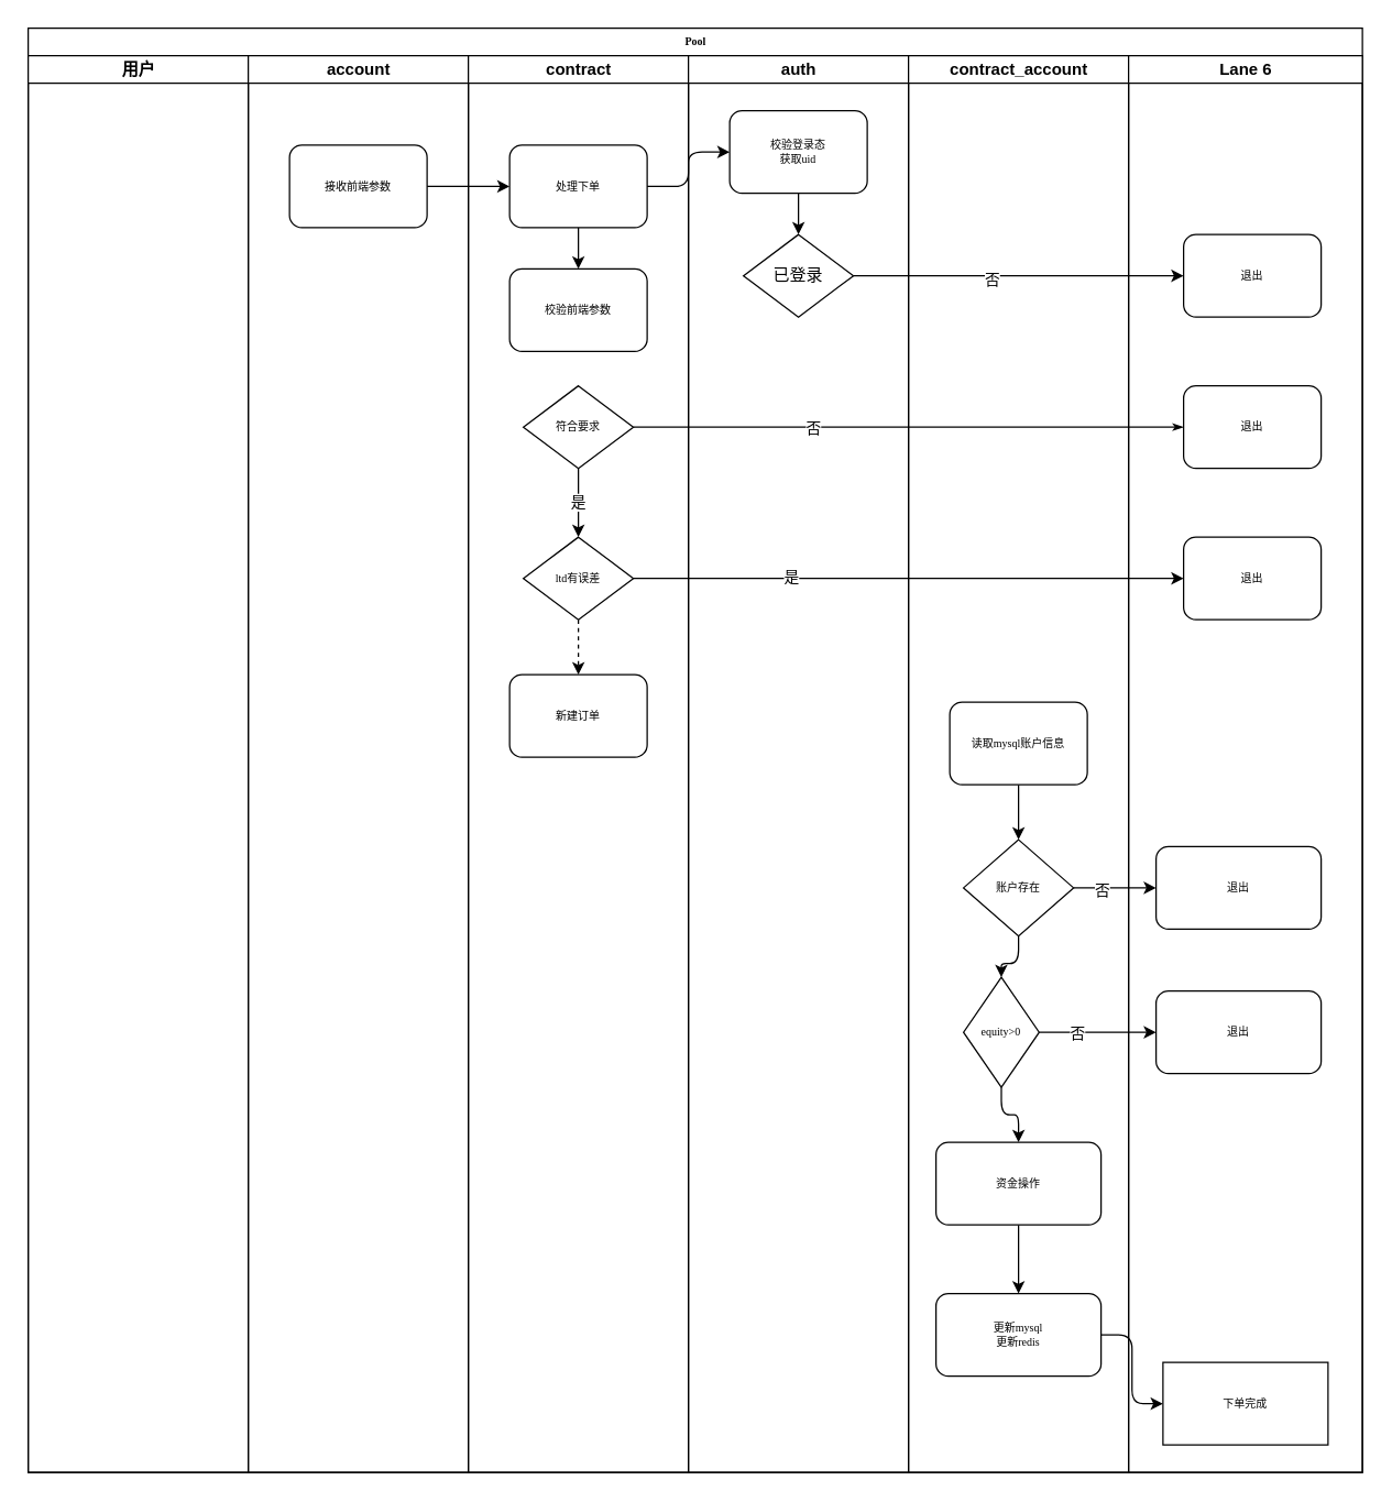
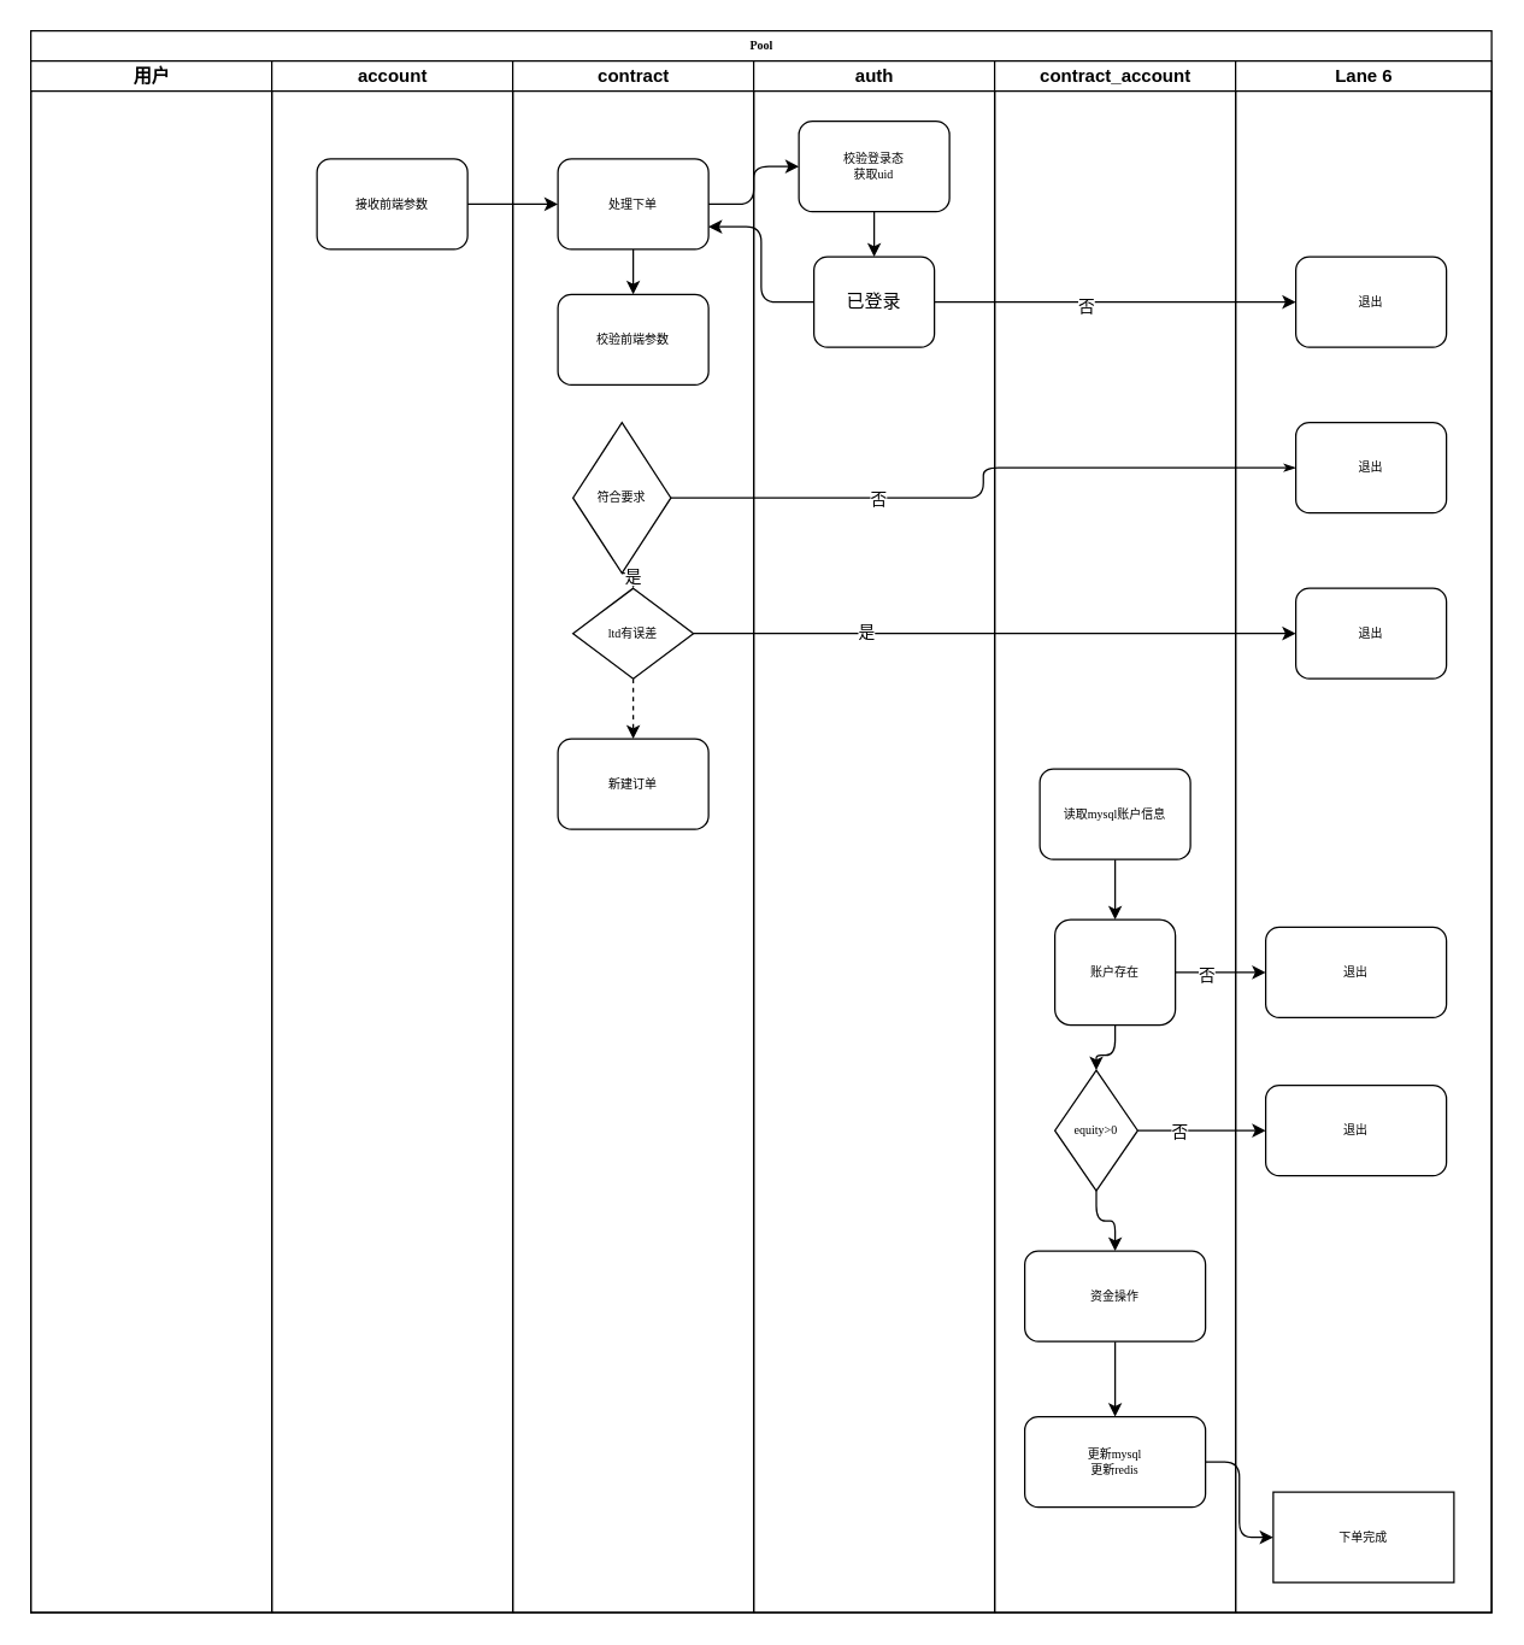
  <mxCell id="0" />
  <mxCell id="1" parent="0" />
  <mxCell id="2" value="Pool" style="swimlane;html=1;childLayout=stackLayout;startSize=20;rounded=0;shadow=0;labelBackgroundColor=none;strokeWidth=1;fontFamily=Verdana;fontSize=8;align=center;" parent="1" vertex="1"><mxGeometry x="20" y="20" width="970" height="1050" as="geometry" /></mxCell>
  <mxCell id="3" value="用户" style="swimlane;html=1;startSize=20;" parent="2" vertex="1"><mxGeometry y="20" width="160" height="1030" as="geometry" /></mxCell>
  <mxCell id="4" style="edgeStyle=orthogonalEdgeStyle;rounded=1;html=1;labelBackgroundColor=none;startArrow=none;startFill=0;startSize=5;endArrow=classicThin;endFill=1;endSize=5;jettySize=auto;orthogonalLoop=1;strokeWidth=1;fontFamily=Verdana;fontSize=8" parent="2" source="11" target="32" edge="1"><mxGeometry relative="1" as="geometry" /></mxCell>
  <mxCell id="5" value="否" style="edgeLabel;html=1;align=center;verticalAlign=middle;resizable=0;points=[];" vertex="1" connectable="0" parent="4"><mxGeometry x="-0.58" y="4" relative="1" as="geometry"><mxPoint x="46" y="4" as="offset" /></mxGeometry></mxCell>
  <mxCell id="6" value="account" style="swimlane;html=1;startSize=20;" parent="2" vertex="1"><mxGeometry x="160" y="20" width="160" height="1030" as="geometry" /></mxCell>
  <mxCell id="7" value="接收前端参数" style="rounded=1;whiteSpace=wrap;html=1;shadow=0;labelBackgroundColor=none;strokeWidth=1;fontFamily=Verdana;fontSize=8;align=center;" vertex="1" parent="6"><mxGeometry x="30" y="65" width="100" height="60" as="geometry" /></mxCell>
  <mxCell id="8" value="contract" style="swimlane;html=1;startSize=20;" parent="2" vertex="1"><mxGeometry x="320" y="20" width="160" height="1030" as="geometry"><mxRectangle x="320" y="20" width="40" height="730" as="alternateBounds" /></mxGeometry></mxCell>
  <mxCell id="9" value="校验前端参数" style="rounded=1;whiteSpace=wrap;html=1;shadow=0;labelBackgroundColor=none;strokeWidth=1;fontFamily=Verdana;fontSize=8;align=center;" parent="8" vertex="1"><mxGeometry x="30" y="155" width="100" height="60" as="geometry" /></mxCell>
  <mxCell id="10" value="是" style="edgeStyle=orthogonalEdgeStyle;rounded=0;orthogonalLoop=1;jettySize=auto;html=1;exitX=0.5;exitY=1;exitDx=0;exitDy=0;entryX=0.5;entryY=0;entryDx=0;entryDy=0;" edge="1" parent="8" source="11"><mxGeometry relative="1" as="geometry"><mxPoint x="80" y="350" as="targetPoint" /></mxGeometry></mxCell>
- <mxCell id="11" value="符合要求" style="rhombus;whiteSpace=wrap;html=1;rounded=0;shadow=0;labelBackgroundColor=none;strokeWidth=1;fontFamily=Verdana;fontSize=8;align=center;" parent="8" vertex="1"><mxGeometry x="40" y="240" width="80" height="60" as="geometry" /></mxCell>
+ <mxCell id="11" value="符合要求" style="rhombus;whiteSpace=wrap;html=1;rounded=0;shadow=0;labelBackgroundColor=none;strokeWidth=1;fontFamily=Verdana;fontSize=8;align=center;" parent="8" vertex="1"><mxGeometry x="40" y="240" width="65" height="100" as="geometry" /></mxCell>
  <mxCell id="12" style="edgeStyle=orthogonalEdgeStyle;rounded=0;orthogonalLoop=1;jettySize=auto;html=1;exitX=0.5;exitY=1;exitDx=0;exitDy=0;entryX=0.5;entryY=0;entryDx=0;entryDy=0;" edge="1" parent="8" source="13" target="9"><mxGeometry relative="1" as="geometry" /></mxCell>
  <mxCell id="13" value="处理下单" style="rounded=1;whiteSpace=wrap;html=1;shadow=0;labelBackgroundColor=none;strokeWidth=1;fontFamily=Verdana;fontSize=8;align=center;" parent="8" vertex="1"><mxGeometry x="30" y="65" width="100" height="60" as="geometry" /></mxCell>
  <mxCell id="14" style="edgeStyle=orthogonalEdgeStyle;rounded=1;orthogonalLoop=1;jettySize=auto;html=1;exitX=0.5;exitY=1;exitDx=0;exitDy=0;entryX=0.5;entryY=0;entryDx=0;entryDy=0;elbow=vertical;dashed=1;" edge="1" parent="8" source="15" target="16"><mxGeometry relative="1" as="geometry" /></mxCell>
  <mxCell id="15" value="ltd有误差" style="rhombus;whiteSpace=wrap;html=1;rounded=0;shadow=0;labelBackgroundColor=none;strokeWidth=1;fontFamily=Verdana;fontSize=8;align=center;" vertex="1" parent="8"><mxGeometry x="40" y="350" width="80" height="60" as="geometry" /></mxCell>
  <mxCell id="16" value="新建订单" style="rounded=1;whiteSpace=wrap;html=1;shadow=0;labelBackgroundColor=none;strokeWidth=1;fontFamily=Verdana;fontSize=8;align=center;" parent="8" vertex="1"><mxGeometry x="30" y="450" width="100" height="60" as="geometry" /></mxCell>
  <mxCell id="17" value="auth" style="swimlane;html=1;startSize=20;" parent="2" vertex="1"><mxGeometry x="480" y="20" width="160" height="1030" as="geometry" /></mxCell>
  <mxCell id="18" value="" style="edgeStyle=orthogonalEdgeStyle;rounded=0;orthogonalLoop=1;jettySize=auto;html=1;entryX=0.5;entryY=0;entryDx=0;entryDy=0;" edge="1" parent="17" source="19" target="20"><mxGeometry relative="1" as="geometry"><mxPoint x="80" y="150" as="targetPoint" /></mxGeometry></mxCell>
  <mxCell id="19" value="校验登录态&lt;br&gt;获取uid" style="rounded=1;whiteSpace=wrap;html=1;shadow=0;labelBackgroundColor=none;strokeWidth=1;fontFamily=Verdana;fontSize=8;align=center;" parent="17" vertex="1"><mxGeometry x="30" y="40" width="100" height="60" as="geometry" /></mxCell>
- <mxCell id="20" value="已登录" style="rhombus;whiteSpace=wrap;html=1;" vertex="1" parent="17"><mxGeometry x="40" y="130" width="80" height="60" as="geometry" /></mxCell>
+ <mxCell id="20" value="已登录" style="whiteSpace=wrap;html=1;rounded=1;" vertex="1" parent="17"><mxGeometry x="40" y="130" width="80" height="60" as="geometry" /></mxCell>
  <mxCell id="21" value="contract_account" style="swimlane;html=1;startSize=20;rounded=0;" parent="2" vertex="1"><mxGeometry x="640" y="20" width="160" height="1030" as="geometry" /></mxCell>
  <mxCell id="22" value="" style="edgeStyle=orthogonalEdgeStyle;rounded=1;orthogonalLoop=1;jettySize=auto;html=1;elbow=vertical;" edge="1" parent="21" source="23" target="25"><mxGeometry relative="1" as="geometry" /></mxCell>
  <mxCell id="23" value="读取mysql账户信息" style="rounded=1;whiteSpace=wrap;html=1;shadow=0;labelBackgroundColor=none;strokeWidth=1;fontFamily=Verdana;fontSize=8;align=center;" parent="21" vertex="1"><mxGeometry x="30" y="470" width="100" height="60" as="geometry" /></mxCell>
  <mxCell id="24" value="" style="edgeStyle=orthogonalEdgeStyle;rounded=1;orthogonalLoop=1;jettySize=auto;html=1;elbow=vertical;" edge="1" parent="21" source="25" target="27"><mxGeometry relative="1" as="geometry" /></mxCell>
- <mxCell id="25" value="账户存在" style="rhombus;whiteSpace=wrap;html=1;fontSize=8;fontFamily=Verdana;rounded=0;shadow=0;labelBackgroundColor=none;strokeWidth=1;" vertex="1" parent="21"><mxGeometry x="40" y="570" width="80" height="70" as="geometry" /></mxCell>
+ <mxCell id="25" value="账户存在" style="whiteSpace=wrap;html=1;fontSize=8;fontFamily=Verdana;shadow=0;labelBackgroundColor=none;strokeWidth=1;rounded=1;" vertex="1" parent="21"><mxGeometry x="40" y="570" width="80" height="70" as="geometry" /></mxCell>
  <mxCell id="26" value="" style="edgeStyle=orthogonalEdgeStyle;rounded=1;orthogonalLoop=1;jettySize=auto;html=1;elbow=vertical;" edge="1" parent="21" source="27" target="29"><mxGeometry relative="1" as="geometry" /></mxCell>
  <mxCell id="27" value="equity&amp;gt;0" style="rhombus;whiteSpace=wrap;html=1;fontSize=8;fontFamily=Verdana;rounded=0;shadow=0;labelBackgroundColor=none;strokeWidth=1;" vertex="1" parent="21"><mxGeometry x="40" y="670" width="55" height="80" as="geometry" /></mxCell>
  <mxCell id="28" value="" style="edgeStyle=orthogonalEdgeStyle;rounded=1;orthogonalLoop=1;jettySize=auto;html=1;elbow=vertical;" edge="1" parent="21" source="29" target="30"><mxGeometry relative="1" as="geometry" /></mxCell>
  <mxCell id="29" value="资金操作" style="whiteSpace=wrap;html=1;fontSize=8;fontFamily=Verdana;rounded=1;shadow=0;labelBackgroundColor=none;strokeWidth=1;" vertex="1" parent="21"><mxGeometry x="20" y="790" width="120" height="60" as="geometry" /></mxCell>
  <mxCell id="30" value="更新mysql&lt;br&gt;更新redis" style="whiteSpace=wrap;html=1;fontSize=8;fontFamily=Verdana;rounded=1;shadow=0;labelBackgroundColor=none;strokeWidth=1;" vertex="1" parent="21"><mxGeometry x="20" y="900" width="120" height="60" as="geometry" /></mxCell>
  <mxCell id="31" value="Lane 6" style="swimlane;html=1;startSize=20;" parent="2" vertex="1"><mxGeometry x="800" y="20" width="170" height="1030" as="geometry" /></mxCell>
  <mxCell id="32" value="退出" style="rounded=1;whiteSpace=wrap;html=1;shadow=0;labelBackgroundColor=none;strokeWidth=1;fontFamily=Verdana;fontSize=8;align=center;" parent="31" vertex="1"><mxGeometry x="40" y="240" width="100" height="60" as="geometry" /></mxCell>
  <mxCell id="33" value="退出" style="rounded=1;whiteSpace=wrap;html=1;shadow=0;labelBackgroundColor=none;strokeWidth=1;fontFamily=Verdana;fontSize=8;align=center;" vertex="1" parent="31"><mxGeometry x="40" y="130" width="100" height="60" as="geometry" /></mxCell>
  <mxCell id="34" value="退出" style="rounded=1;whiteSpace=wrap;html=1;shadow=0;labelBackgroundColor=none;strokeWidth=1;fontFamily=Verdana;fontSize=8;align=center;" vertex="1" parent="31"><mxGeometry x="40" y="350" width="100" height="60" as="geometry" /></mxCell>
  <mxCell id="35" value="退出" style="whiteSpace=wrap;html=1;fontSize=8;fontFamily=Verdana;rounded=1;shadow=0;labelBackgroundColor=none;strokeWidth=1;" vertex="1" parent="31"><mxGeometry x="20" y="575" width="120" height="60" as="geometry" /></mxCell>
  <mxCell id="36" value="退出" style="whiteSpace=wrap;html=1;fontSize=8;fontFamily=Verdana;rounded=1;shadow=0;labelBackgroundColor=none;strokeWidth=1;" vertex="1" parent="31"><mxGeometry x="20" y="680" width="120" height="60" as="geometry" /></mxCell>
  <mxCell id="37" value="下单完成" style="whiteSpace=wrap;html=1;fontSize=8;fontFamily=Verdana;shadow=0;labelBackgroundColor=none;strokeWidth=1;rounded=0;" vertex="1" parent="31"><mxGeometry x="25" y="950" width="120" height="60" as="geometry" /></mxCell>
+ <mxCell id="38" style="edgeStyle=orthogonalEdgeStyle;rounded=1;orthogonalLoop=1;jettySize=auto;html=1;exitX=0;exitY=0.5;exitDx=0;exitDy=0;entryX=1;entryY=0.75;entryDx=0;entryDy=0;elbow=vertical;" edge="1" parent="2" source="20" target="13"><mxGeometry relative="1" as="geometry" /></mxCell>
  <mxCell id="39" style="edgeStyle=orthogonalEdgeStyle;rounded=0;orthogonalLoop=1;jettySize=auto;html=1;exitX=1;exitY=0.5;exitDx=0;exitDy=0;entryX=0;entryY=0.5;entryDx=0;entryDy=0;" edge="1" parent="2" source="7" target="13"><mxGeometry relative="1" as="geometry" /></mxCell>
  <mxCell id="40" style="edgeStyle=orthogonalEdgeStyle;rounded=0;orthogonalLoop=1;jettySize=auto;html=1;exitX=1;exitY=0.5;exitDx=0;exitDy=0;" edge="1" parent="2" source="20" target="33"><mxGeometry relative="1" as="geometry" /></mxCell>
  <mxCell id="41" value="否" style="edgeLabel;html=1;align=center;verticalAlign=middle;resizable=0;points=[];" vertex="1" connectable="0" parent="40"><mxGeometry x="-0.168" y="-2" relative="1" as="geometry"><mxPoint as="offset" /></mxGeometry></mxCell>
  <mxCell id="42" style="edgeStyle=orthogonalEdgeStyle;rounded=1;orthogonalLoop=1;jettySize=auto;html=1;exitX=1;exitY=0.5;exitDx=0;exitDy=0;entryX=0;entryY=0.5;entryDx=0;entryDy=0;elbow=vertical;" edge="1" parent="2" source="15" target="34"><mxGeometry relative="1" as="geometry" /></mxCell>
  <mxCell id="43" value="是" style="edgeLabel;html=1;align=center;verticalAlign=middle;resizable=0;points=[];" vertex="1" connectable="0" parent="42"><mxGeometry x="-0.43" y="3" relative="1" as="geometry"><mxPoint y="1" as="offset" /></mxGeometry></mxCell>
  <mxCell id="44" value="" style="edgeStyle=orthogonalEdgeStyle;rounded=1;orthogonalLoop=1;jettySize=auto;html=1;elbow=vertical;" edge="1" parent="2" source="25" target="35"><mxGeometry relative="1" as="geometry" /></mxCell>
  <mxCell id="45" value="否" style="edgeLabel;html=1;align=center;verticalAlign=middle;resizable=0;points=[];" vertex="1" connectable="0" parent="44"><mxGeometry x="-0.333" y="-1" relative="1" as="geometry"><mxPoint as="offset" /></mxGeometry></mxCell>
  <mxCell id="46" value="" style="edgeStyle=orthogonalEdgeStyle;rounded=1;orthogonalLoop=1;jettySize=auto;html=1;elbow=vertical;" edge="1" parent="2" source="27" target="36"><mxGeometry relative="1" as="geometry" /></mxCell>
  <mxCell id="47" value="否" style="edgeLabel;html=1;align=center;verticalAlign=middle;resizable=0;points=[];" vertex="1" connectable="0" parent="46"><mxGeometry x="-0.467" y="2" relative="1" as="geometry"><mxPoint x="4" y="2" as="offset" /></mxGeometry></mxCell>
  <mxCell id="48" style="edgeStyle=orthogonalEdgeStyle;rounded=1;orthogonalLoop=1;jettySize=auto;html=1;exitX=1;exitY=0.5;exitDx=0;exitDy=0;entryX=0;entryY=0.5;entryDx=0;entryDy=0;elbow=vertical;" edge="1" parent="2" source="30" target="37"><mxGeometry relative="1" as="geometry" /></mxCell>
  <mxCell id="49" style="edgeStyle=orthogonalEdgeStyle;rounded=1;orthogonalLoop=1;jettySize=auto;html=1;exitX=1;exitY=0.5;exitDx=0;exitDy=0;entryX=0;entryY=0.5;entryDx=0;entryDy=0;" edge="1" parent="2" source="13" target="19"><mxGeometry relative="1" as="geometry"><mxPoint x="510" y="115" as="targetPoint" /></mxGeometry></mxCell>
